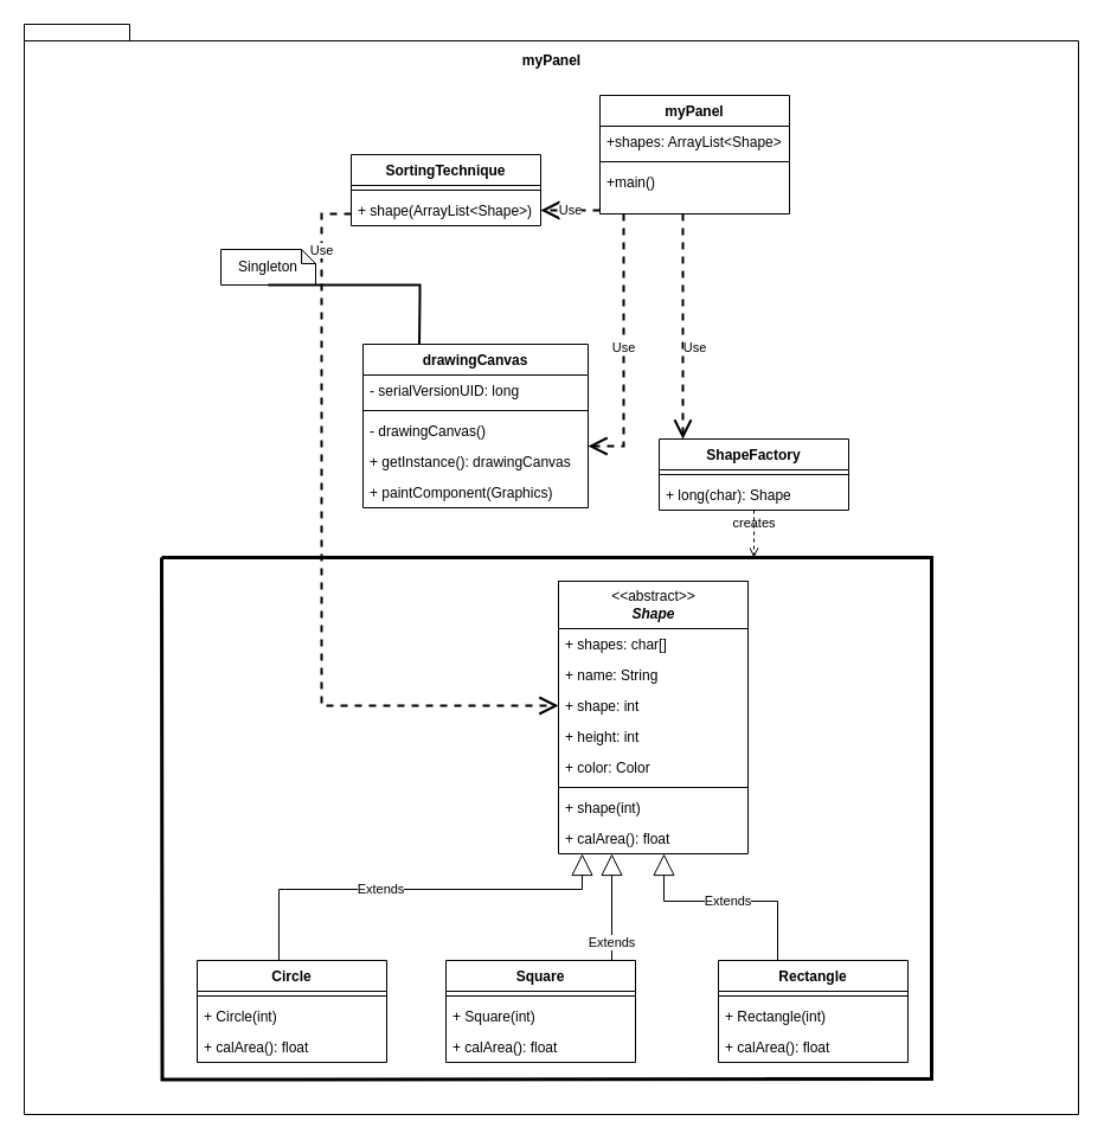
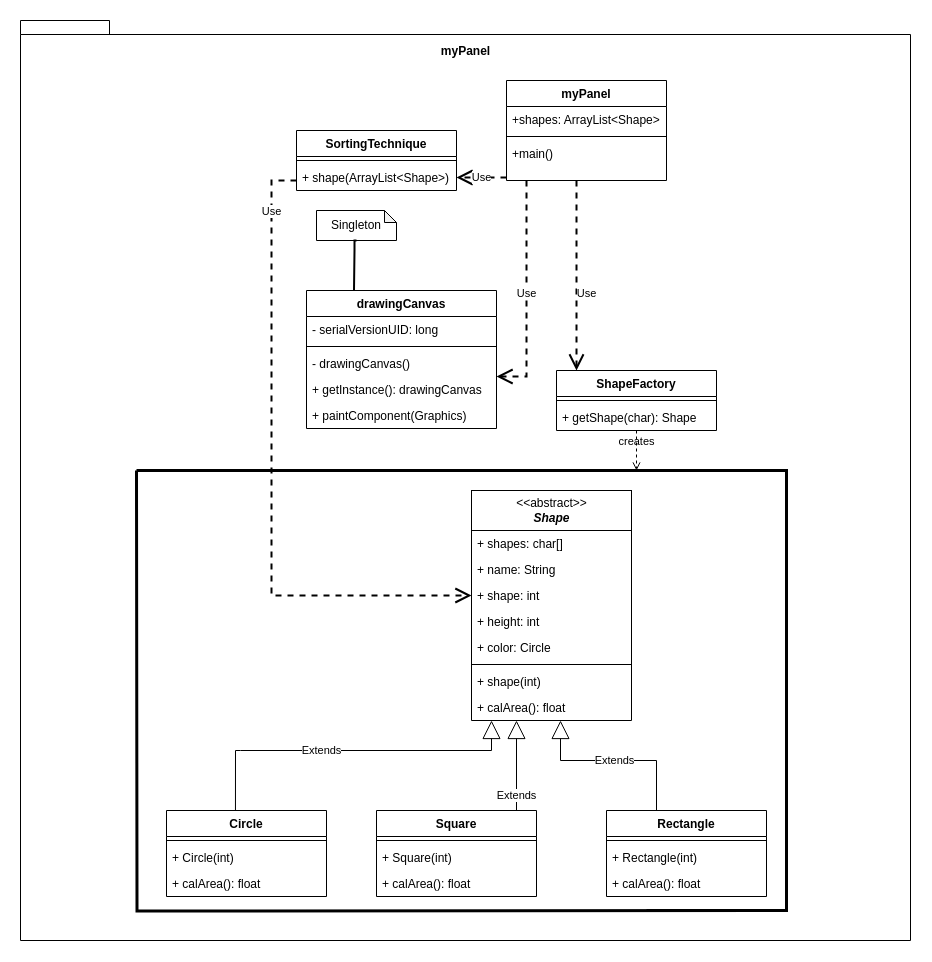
  <mxCell id="0" />
  <mxCell id="1" parent="0" />
  <mxCell id="2" value="&lt;p style=&quot;line-height: 150%&quot;&gt;myPanel&lt;/p&gt;&lt;p style=&quot;line-height: 150%&quot;&gt;&lt;br&gt;&lt;/p&gt;&lt;p style=&quot;line-height: 150%&quot;&gt;&lt;br&gt;&lt;/p&gt;&lt;p style=&quot;line-height: 150%&quot;&gt;&lt;br&gt;&lt;/p&gt;&lt;p style=&quot;line-height: 150%&quot;&gt;&lt;br&gt;&lt;/p&gt;&lt;p style=&quot;line-height: 150%&quot;&gt;&lt;br&gt;&lt;/p&gt;&lt;p style=&quot;line-height: 150%&quot;&gt;&lt;br&gt;&lt;/p&gt;&lt;p style=&quot;line-height: 150%&quot;&gt;&lt;br&gt;&lt;/p&gt;&lt;p style=&quot;line-height: 150%&quot;&gt;&lt;br&gt;&lt;/p&gt;&lt;p style=&quot;line-height: 150%&quot;&gt;&lt;br&gt;&lt;/p&gt;&lt;p style=&quot;line-height: 150%&quot;&gt;&lt;br&gt;&lt;/p&gt;&lt;p style=&quot;line-height: 150%&quot;&gt;&lt;br&gt;&lt;/p&gt;&lt;p style=&quot;line-height: 150%&quot;&gt;&lt;br&gt;&lt;/p&gt;&lt;p style=&quot;line-height: 150%&quot;&gt;&lt;br&gt;&lt;/p&gt;&lt;p style=&quot;line-height: 150%&quot;&gt;&lt;br&gt;&lt;/p&gt;&lt;p style=&quot;line-height: 150%&quot;&gt;&lt;br&gt;&lt;/p&gt;&lt;p style=&quot;line-height: 150%&quot;&gt;&lt;br&gt;&lt;/p&gt;&lt;p style=&quot;line-height: 150%&quot;&gt;&lt;br&gt;&lt;/p&gt;&lt;p style=&quot;line-height: 150%&quot;&gt;&lt;br&gt;&lt;/p&gt;&lt;p style=&quot;line-height: 150%&quot;&gt;&lt;br&gt;&lt;/p&gt;&lt;p style=&quot;line-height: 150%&quot;&gt;&lt;br&gt;&lt;/p&gt;&lt;p style=&quot;line-height: 150%&quot;&gt;&lt;br&gt;&lt;/p&gt;&lt;p style=&quot;line-height: 150%&quot;&gt;&lt;br&gt;&lt;/p&gt;&lt;p style=&quot;line-height: 150%&quot;&gt;&lt;br&gt;&lt;/p&gt;&lt;p style=&quot;line-height: 150%&quot;&gt;&lt;br&gt;&lt;/p&gt;&lt;p style=&quot;line-height: 150%&quot;&gt;&lt;br&gt;&lt;/p&gt;&lt;p style=&quot;line-height: 150%&quot;&gt;&lt;br&gt;&lt;/p&gt;&lt;p style=&quot;line-height: 150%&quot;&gt;&lt;br&gt;&lt;/p&gt;&lt;p style=&quot;line-height: 150%&quot;&gt;&lt;br&gt;&lt;/p&gt;&lt;p style=&quot;line-height: 150%&quot;&gt;&lt;br&gt;&lt;/p&gt;" style="shape=folder;fontStyle=1;spacingTop=10;tabWidth=40;tabHeight=14;tabPosition=left;html=1;align=center;" vertex="1" parent="1"><mxGeometry x="20" y="20" width="890" height="920" as="geometry" /></mxCell>
  <mxCell id="3" value="" style="group" parent="1" vertex="1" connectable="0"><mxGeometry x="240" y="500" width="421" height="310" as="geometry" /></mxCell>
  <mxCell id="4" value="" style="swimlane;fontStyle=3;align=center;verticalAlign=top;childLayout=stackLayout;horizontal=1;startSize=0;horizontalStack=0;resizeParent=1;resizeParentMax=0;resizeLast=0;collapsible=1;marginBottom=0;" parent="3" vertex="1"><mxGeometry x="231" y="-10" width="160" height="230" as="geometry"><mxRectangle x="231" width="110" height="30" as="alternateBounds" /></mxGeometry></mxCell>
  <mxCell id="5" value="&amp;lt;&amp;lt;abstract&amp;gt;&amp;gt;&lt;br&gt;&lt;b&gt;&lt;i&gt;Shape&lt;/i&gt;&lt;/b&gt;" style="text;html=1;align=center;verticalAlign=middle;dashed=0;fillColor=#ffffff;strokeColor=#000000;" vertex="1" parent="4"><mxGeometry width="160" height="40" as="geometry" /></mxCell>
  <mxCell id="6" value="+ shapes: char[]" style="text;strokeColor=none;fillColor=none;align=left;verticalAlign=top;spacingLeft=4;spacingRight=4;overflow=hidden;rotatable=0;points=[[0,0.5],[1,0.5]];portConstraint=eastwest;" parent="4" vertex="1"><mxGeometry y="40" width="160" height="26" as="geometry" /></mxCell>
  <mxCell id="7" value="+ name: String" style="text;strokeColor=none;fillColor=none;align=left;verticalAlign=top;spacingLeft=4;spacingRight=4;overflow=hidden;rotatable=0;points=[[0,0.5],[1,0.5]];portConstraint=eastwest;" parent="4" vertex="1"><mxGeometry y="66" width="160" height="26" as="geometry" /></mxCell>
  <mxCell id="8" value="+ shape: int" style="text;strokeColor=none;fillColor=none;align=left;verticalAlign=top;spacingLeft=4;spacingRight=4;overflow=hidden;rotatable=0;points=[[0,0.5],[1,0.5]];portConstraint=eastwest;" parent="4" vertex="1"><mxGeometry y="92" width="160" height="26" as="geometry" /></mxCell>
  <mxCell id="9" value="+ height: int" style="text;strokeColor=none;fillColor=none;align=left;verticalAlign=top;spacingLeft=4;spacingRight=4;overflow=hidden;rotatable=0;points=[[0,0.5],[1,0.5]];portConstraint=eastwest;" parent="4" vertex="1"><mxGeometry y="118" width="160" height="26" as="geometry" /></mxCell>
- <mxCell id="10" value="+ color: Color" style="text;strokeColor=none;fillColor=none;align=left;verticalAlign=top;spacingLeft=4;spacingRight=4;overflow=hidden;rotatable=0;points=[[0,0.5],[1,0.5]];portConstraint=eastwest;" parent="4" vertex="1"><mxGeometry y="144" width="160" height="26" as="geometry" /></mxCell>
+ <mxCell id="10" value="+ color: Circle" style="text;strokeColor=none;fillColor=none;align=left;verticalAlign=top;spacingLeft=4;spacingRight=4;overflow=hidden;rotatable=0;points=[[0,0.5],[1,0.5]];portConstraint=eastwest;" parent="4" vertex="1"><mxGeometry y="144" width="160" height="26" as="geometry" /></mxCell>
  <mxCell id="11" value="" style="line;strokeWidth=1;fillColor=none;align=left;verticalAlign=middle;spacingTop=-1;spacingLeft=3;spacingRight=3;rotatable=0;labelPosition=right;points=[];portConstraint=eastwest;" parent="4" vertex="1"><mxGeometry y="170" width="160" height="8" as="geometry" /></mxCell>
  <mxCell id="12" value="+ shape(int)" style="text;strokeColor=none;fillColor=none;align=left;verticalAlign=top;spacingLeft=4;spacingRight=4;overflow=hidden;rotatable=0;points=[[0,0.5],[1,0.5]];portConstraint=eastwest;" parent="4" vertex="1"><mxGeometry y="178" width="160" height="26" as="geometry" /></mxCell>
  <mxCell id="13" value="+ calArea(): float" style="text;strokeColor=none;fillColor=none;align=left;verticalAlign=top;spacingLeft=4;spacingRight=4;overflow=hidden;rotatable=0;points=[[0,0.5],[1,0.5]];portConstraint=eastwest;" parent="4" vertex="1"><mxGeometry y="204" width="160" height="26" as="geometry" /></mxCell>
  <mxCell id="14" value="Extends" style="endArrow=block;endSize=16;endFill=0;html=1;rounded=0;edgeStyle=orthogonalEdgeStyle;exitX=0.431;exitY=0.012;exitDx=0;exitDy=0;exitPerimeter=0;" parent="3" source="42" edge="1"><mxGeometry x="-0.153" width="160" relative="1" as="geometry"><mxPoint x="151" y="216" as="sourcePoint" /><mxPoint x="251" y="220" as="targetPoint" /><Array as="points"><mxPoint y="250" /><mxPoint x="251" y="250" /><mxPoint x="251" y="216" /></Array><mxPoint as="offset" /></mxGeometry></mxCell>
  <mxCell id="15" value="Extends" style="endArrow=block;endSize=16;endFill=0;html=1;rounded=0;edgeStyle=orthogonalEdgeStyle;exitX=0.5;exitY=0;exitDx=0;exitDy=0;" parent="1" source="46" target="13" edge="1"><mxGeometry width="160" relative="1" as="geometry"><mxPoint x="356" y="940" as="sourcePoint" /><mxPoint x="516" y="720" as="targetPoint" /><Array as="points"><mxPoint x="516" y="810" /></Array></mxGeometry></mxCell>
  <mxCell id="16" value="Extends" style="endArrow=block;endSize=16;endFill=0;html=1;rounded=0;edgeStyle=orthogonalEdgeStyle;exitX=0.325;exitY=0;exitDx=0;exitDy=0;exitPerimeter=0;" parent="1" source="50" target="13" edge="1"><mxGeometry width="160" relative="1" as="geometry"><mxPoint x="656" y="800" as="sourcePoint" /><mxPoint x="796" y="770" as="targetPoint" /><Array as="points"><mxPoint x="656" y="810" /><mxPoint x="656" y="760" /><mxPoint x="560" y="760" /></Array></mxGeometry></mxCell>
  <mxCell id="17" value="" style="endArrow=none;startArrow=none;endFill=0;startFill=0;endSize=8;html=1;verticalAlign=bottom;labelBackgroundColor=none;strokeWidth=3;rounded=0;edgeStyle=orthogonalEdgeStyle;" parent="1" edge="1"><mxGeometry width="160" relative="1" as="geometry"><mxPoint x="786" y="910" as="sourcePoint" /><mxPoint x="136" y="470" as="targetPoint" /></mxGeometry></mxCell>
  <mxCell id="18" value="" style="endArrow=none;startArrow=none;endFill=0;startFill=0;endSize=8;html=1;verticalAlign=bottom;labelBackgroundColor=none;strokeWidth=3;rounded=0;edgeStyle=orthogonalEdgeStyle;" parent="1" edge="1"><mxGeometry width="160" relative="1" as="geometry"><mxPoint x="646" y="910" as="sourcePoint" /><mxPoint x="136" y="470" as="targetPoint" /><Array as="points"><mxPoint x="786" y="910" /><mxPoint x="786" y="470" /></Array></mxGeometry></mxCell>
  <mxCell id="19" value="myPanel" style="swimlane;fontStyle=1;align=center;verticalAlign=top;childLayout=stackLayout;horizontal=1;startSize=26;horizontalStack=0;resizeParent=1;resizeLast=0;collapsible=1;marginBottom=0;rounded=0;shadow=0;strokeWidth=1;" parent="1" vertex="1"><mxGeometry x="506" y="80" width="160" height="100" as="geometry"><mxRectangle x="230" y="140" width="160" height="26" as="alternateBounds" /></mxGeometry></mxCell>
  <mxCell id="20" value="+shapes: ArrayList&lt;Shape&gt;" style="text;align=left;verticalAlign=top;spacingLeft=4;spacingRight=4;overflow=hidden;rotatable=0;points=[[0,0.5],[1,0.5]];portConstraint=eastwest;" parent="19" vertex="1"><mxGeometry y="26" width="160" height="26" as="geometry" /></mxCell>
  <mxCell id="21" value="" style="line;html=1;strokeWidth=1;align=left;verticalAlign=middle;spacingTop=-1;spacingLeft=3;spacingRight=3;rotatable=0;labelPosition=right;points=[];portConstraint=eastwest;" parent="19" vertex="1"><mxGeometry y="52" width="160" height="8" as="geometry" /></mxCell>
  <mxCell id="22" value="+main()&#10;" style="text;align=left;verticalAlign=top;spacingLeft=4;spacingRight=4;overflow=hidden;rotatable=0;points=[[0,0.5],[1,0.5]];portConstraint=eastwest;" parent="19" vertex="1"><mxGeometry y="60" width="160" height="26" as="geometry" /></mxCell>
  <mxCell id="23" value="ShapeFactory" style="swimlane;fontStyle=1;align=center;verticalAlign=top;childLayout=stackLayout;horizontal=1;startSize=26;horizontalStack=0;resizeParent=1;resizeParentMax=0;resizeLast=0;collapsible=1;marginBottom=0;" parent="1" vertex="1"><mxGeometry x="556" y="370" width="160" height="60" as="geometry" /></mxCell>
  <mxCell id="24" value="" style="line;strokeWidth=1;fillColor=none;align=left;verticalAlign=middle;spacingTop=-1;spacingLeft=3;spacingRight=3;rotatable=0;labelPosition=right;points=[];portConstraint=eastwest;" parent="23" vertex="1"><mxGeometry y="26" width="160" height="8" as="geometry" /></mxCell>
- <mxCell id="25" value="+ long(char): Shape" style="text;strokeColor=none;fillColor=none;align=left;verticalAlign=top;spacingLeft=4;spacingRight=4;overflow=hidden;rotatable=0;points=[[0,0.5],[1,0.5]];portConstraint=eastwest;" parent="23" vertex="1"><mxGeometry y="34" width="160" height="26" as="geometry" /></mxCell>
+ <mxCell id="25" value="+ getShape(char): Shape" style="text;strokeColor=none;fillColor=none;align=left;verticalAlign=top;spacingLeft=4;spacingRight=4;overflow=hidden;rotatable=0;points=[[0,0.5],[1,0.5]];portConstraint=eastwest;" parent="23" vertex="1"><mxGeometry y="34" width="160" height="26" as="geometry" /></mxCell>
  <mxCell id="26" value="Use" style="endArrow=open;endSize=12;dashed=1;html=1;rounded=0;strokeWidth=2;edgeStyle=orthogonalEdgeStyle;exitX=0.25;exitY=1;exitDx=0;exitDy=0;" parent="1" edge="1"><mxGeometry width="160" relative="1" as="geometry"><mxPoint x="526" y="180" as="sourcePoint" /><mxPoint x="496" y="376" as="targetPoint" /><Array as="points"><mxPoint x="526" y="376" /></Array></mxGeometry></mxCell>
  <mxCell id="27" value="SortingTechnique" style="swimlane;fontStyle=1;align=center;verticalAlign=top;childLayout=stackLayout;horizontal=1;startSize=26;horizontalStack=0;resizeParent=1;resizeParentMax=0;resizeLast=0;collapsible=1;marginBottom=0;" parent="1" vertex="1"><mxGeometry x="296" y="130" width="160" height="60" as="geometry" /></mxCell>
  <mxCell id="28" value="" style="line;strokeWidth=1;fillColor=none;align=left;verticalAlign=middle;spacingTop=-1;spacingLeft=3;spacingRight=3;rotatable=0;labelPosition=right;points=[];portConstraint=eastwest;" parent="27" vertex="1"><mxGeometry y="26" width="160" height="8" as="geometry" /></mxCell>
  <mxCell id="29" value="+ shape(ArrayList&lt;Shape&gt;)" style="text;strokeColor=none;fillColor=none;align=left;verticalAlign=top;spacingLeft=4;spacingRight=4;overflow=hidden;rotatable=0;points=[[0,0.5],[1,0.5]];portConstraint=eastwest;" parent="27" vertex="1"><mxGeometry y="34" width="160" height="26" as="geometry" /></mxCell>
  <mxCell id="30" value="drawingCanvas" style="swimlane;fontStyle=1;align=center;verticalAlign=top;childLayout=stackLayout;horizontal=1;startSize=26;horizontalStack=0;resizeParent=1;resizeParentMax=0;resizeLast=0;collapsible=1;marginBottom=0;" parent="1" vertex="1"><mxGeometry x="306" y="290" width="190" height="138" as="geometry" /></mxCell>
  <mxCell id="31" value="- serialVersionUID: long" style="text;strokeColor=none;fillColor=none;align=left;verticalAlign=top;spacingLeft=4;spacingRight=4;overflow=hidden;rotatable=0;points=[[0,0.5],[1,0.5]];portConstraint=eastwest;" parent="30" vertex="1"><mxGeometry y="26" width="190" height="26" as="geometry" /></mxCell>
  <mxCell id="32" value="" style="line;strokeWidth=1;fillColor=none;align=left;verticalAlign=middle;spacingTop=-1;spacingLeft=3;spacingRight=3;rotatable=0;labelPosition=right;points=[];portConstraint=eastwest;" parent="30" vertex="1"><mxGeometry y="52" width="190" height="8" as="geometry" /></mxCell>
  <mxCell id="33" value="- drawingCanvas()" style="text;strokeColor=none;fillColor=none;align=left;verticalAlign=top;spacingLeft=4;spacingRight=4;overflow=hidden;rotatable=0;points=[[0,0.5],[1,0.5]];portConstraint=eastwest;" parent="30" vertex="1"><mxGeometry y="60" width="190" height="26" as="geometry" /></mxCell>
  <mxCell id="34" value="+ getInstance(): drawingCanvas" style="text;strokeColor=none;fillColor=none;align=left;verticalAlign=top;spacingLeft=4;spacingRight=4;overflow=hidden;rotatable=0;points=[[0,0.5],[1,0.5]];portConstraint=eastwest;" parent="30" vertex="1"><mxGeometry y="86" width="190" height="26" as="geometry" /></mxCell>
  <mxCell id="35" value="+ paintComponent(Graphics)" style="text;strokeColor=none;fillColor=none;align=left;verticalAlign=top;spacingLeft=4;spacingRight=4;overflow=hidden;rotatable=0;points=[[0,0.5],[1,0.5]];portConstraint=eastwest;" parent="30" vertex="1"><mxGeometry y="112" width="190" height="26" as="geometry" /></mxCell>
- <mxCell id="36" value="Singleton" style="shape=note;whiteSpace=wrap;html=1;backgroundOutline=1;darkOpacity=0.05;size=12;" parent="1" vertex="1"><mxGeometry x="186" y="210" width="80" height="30" as="geometry" /></mxCell>
+ <mxCell id="36" value="Singleton" style="shape=note;whiteSpace=wrap;html=1;backgroundOutline=1;darkOpacity=0.05;size=12;" parent="1" vertex="1"><mxGeometry x="316" y="210" width="80" height="30" as="geometry" /></mxCell>
  <mxCell id="37" value="Use" style="endArrow=open;endSize=12;dashed=1;html=1;rounded=0;strokeWidth=2;edgeStyle=orthogonalEdgeStyle;" parent="1" edge="1"><mxGeometry x="0.185" y="10" width="160" relative="1" as="geometry"><mxPoint x="576" y="180" as="sourcePoint" /><mxPoint x="576" y="370" as="targetPoint" /><Array as="points"><mxPoint x="576" y="180" /><mxPoint x="576" y="450" /></Array><mxPoint as="offset" /></mxGeometry></mxCell>
  <mxCell id="38" value="Use" style="endArrow=open;endSize=12;dashed=1;html=1;rounded=0;strokeWidth=2;edgeStyle=orthogonalEdgeStyle;entryX=1;entryY=0.5;entryDx=0;entryDy=0;" parent="1" target="29" edge="1"><mxGeometry width="160" relative="1" as="geometry"><mxPoint x="506" y="177" as="sourcePoint" /><mxPoint x="666" y="30" as="targetPoint" /><Array as="points"><mxPoint x="506" y="177" /></Array></mxGeometry></mxCell>
  <mxCell id="39" value="" style="endArrow=none;startArrow=none;endFill=0;startFill=0;endSize=8;html=1;verticalAlign=bottom;labelBackgroundColor=none;strokeWidth=2;rounded=0;edgeStyle=orthogonalEdgeStyle;exitX=0.5;exitY=1;exitDx=0;exitDy=0;exitPerimeter=0;entryX=0.25;entryY=0;entryDx=0;entryDy=0;" parent="1" source="36" target="30" edge="1"><mxGeometry width="160" relative="1" as="geometry"><mxPoint x="376" y="270" as="sourcePoint" /><mxPoint x="536" y="270" as="targetPoint" /><Array as="points"><mxPoint x="354" y="240" /><mxPoint x="354" y="250" /></Array></mxGeometry></mxCell>
  <mxCell id="40" value="creates" style="html=1;verticalAlign=bottom;labelBackgroundColor=none;endArrow=open;endFill=0;rounded=0;edgeStyle=orthogonalEdgeStyle;dashed=1;" parent="1" edge="1"><mxGeometry width="160" relative="1" as="geometry"><mxPoint x="636" y="430" as="sourcePoint" /><mxPoint x="636" y="470" as="targetPoint" /></mxGeometry></mxCell>
  <mxCell id="41" value="" style="group" parent="1" vertex="1" connectable="0"><mxGeometry x="166" y="810" width="600" height="86" as="geometry" /></mxCell>
  <mxCell id="42" value="Circle" style="swimlane;fontStyle=1;align=center;verticalAlign=top;childLayout=stackLayout;horizontal=1;startSize=26;horizontalStack=0;resizeParent=1;resizeParentMax=0;resizeLast=0;collapsible=1;marginBottom=0;" parent="41" vertex="1"><mxGeometry width="160" height="86" as="geometry" /></mxCell>
  <mxCell id="43" value="" style="line;strokeWidth=1;fillColor=none;align=left;verticalAlign=middle;spacingTop=-1;spacingLeft=3;spacingRight=3;rotatable=0;labelPosition=right;points=[];portConstraint=eastwest;" parent="42" vertex="1"><mxGeometry y="26" width="160" height="8" as="geometry" /></mxCell>
  <mxCell id="44" value="+ Circle(int)" style="text;strokeColor=none;fillColor=none;align=left;verticalAlign=top;spacingLeft=4;spacingRight=4;overflow=hidden;rotatable=0;points=[[0,0.5],[1,0.5]];portConstraint=eastwest;" parent="42" vertex="1"><mxGeometry y="34" width="160" height="26" as="geometry" /></mxCell>
  <mxCell id="45" value="+ calArea(): float" style="text;strokeColor=none;fillColor=none;align=left;verticalAlign=top;spacingLeft=4;spacingRight=4;overflow=hidden;rotatable=0;points=[[0,0.5],[1,0.5]];portConstraint=eastwest;" parent="42" vertex="1"><mxGeometry y="60" width="160" height="26" as="geometry" /></mxCell>
  <mxCell id="46" value="Square" style="swimlane;fontStyle=1;align=center;verticalAlign=top;childLayout=stackLayout;horizontal=1;startSize=26;horizontalStack=0;resizeParent=1;resizeParentMax=0;resizeLast=0;collapsible=1;marginBottom=0;" parent="41" vertex="1"><mxGeometry x="210" width="160" height="86" as="geometry" /></mxCell>
  <mxCell id="47" value="" style="line;strokeWidth=1;fillColor=none;align=left;verticalAlign=middle;spacingTop=-1;spacingLeft=3;spacingRight=3;rotatable=0;labelPosition=right;points=[];portConstraint=eastwest;" parent="46" vertex="1"><mxGeometry y="26" width="160" height="8" as="geometry" /></mxCell>
  <mxCell id="48" value="+ Square(int)" style="text;strokeColor=none;fillColor=none;align=left;verticalAlign=top;spacingLeft=4;spacingRight=4;overflow=hidden;rotatable=0;points=[[0,0.5],[1,0.5]];portConstraint=eastwest;" parent="46" vertex="1"><mxGeometry y="34" width="160" height="26" as="geometry" /></mxCell>
  <mxCell id="49" value="+ calArea(): float" style="text;strokeColor=none;fillColor=none;align=left;verticalAlign=top;spacingLeft=4;spacingRight=4;overflow=hidden;rotatable=0;points=[[0,0.5],[1,0.5]];portConstraint=eastwest;" parent="46" vertex="1"><mxGeometry y="60" width="160" height="26" as="geometry" /></mxCell>
  <mxCell id="50" value="Rectangle" style="swimlane;fontStyle=1;align=center;verticalAlign=top;childLayout=stackLayout;horizontal=1;startSize=26;horizontalStack=0;resizeParent=1;resizeParentMax=0;resizeLast=0;collapsible=1;marginBottom=0;" parent="41" vertex="1"><mxGeometry x="440" width="160" height="86" as="geometry" /></mxCell>
  <mxCell id="51" value="" style="line;strokeWidth=1;fillColor=none;align=left;verticalAlign=middle;spacingTop=-1;spacingLeft=3;spacingRight=3;rotatable=0;labelPosition=right;points=[];portConstraint=eastwest;" parent="50" vertex="1"><mxGeometry y="26" width="160" height="8" as="geometry" /></mxCell>
  <mxCell id="52" value="+ Rectangle(int)" style="text;strokeColor=none;fillColor=none;align=left;verticalAlign=top;spacingLeft=4;spacingRight=4;overflow=hidden;rotatable=0;points=[[0,0.5],[1,0.5]];portConstraint=eastwest;" parent="50" vertex="1"><mxGeometry y="34" width="160" height="26" as="geometry" /></mxCell>
  <mxCell id="53" value="+ calArea(): float" style="text;strokeColor=none;fillColor=none;align=left;verticalAlign=top;spacingLeft=4;spacingRight=4;overflow=hidden;rotatable=0;points=[[0,0.5],[1,0.5]];portConstraint=eastwest;" parent="50" vertex="1"><mxGeometry y="60" width="160" height="26" as="geometry" /></mxCell>
  <mxCell id="54" value="Use" style="endArrow=open;endSize=12;dashed=1;html=1;rounded=0;strokeWidth=2;edgeStyle=orthogonalEdgeStyle;entryX=0;entryY=0.5;entryDx=0;entryDy=0;" edge="1" parent="1" target="8"><mxGeometry x="-0.826" width="160" relative="1" as="geometry"><mxPoint x="296" y="180" as="sourcePoint" /><mxPoint x="246" y="180" as="targetPoint" /><Array as="points"><mxPoint x="271" y="180" /><mxPoint x="271" y="595" /></Array><mxPoint as="offset" /></mxGeometry></mxCell>
